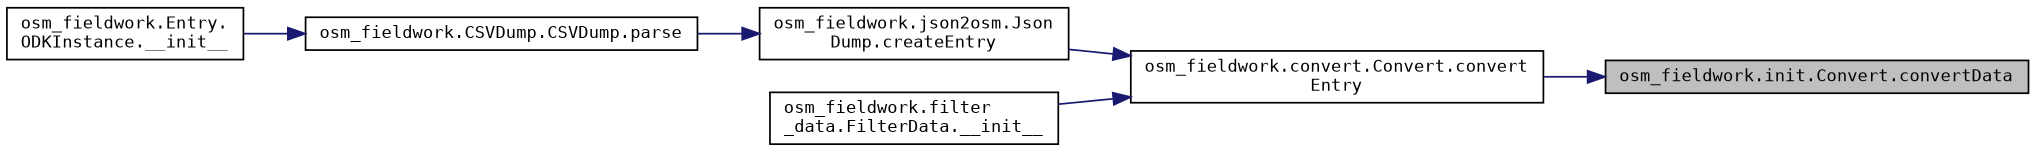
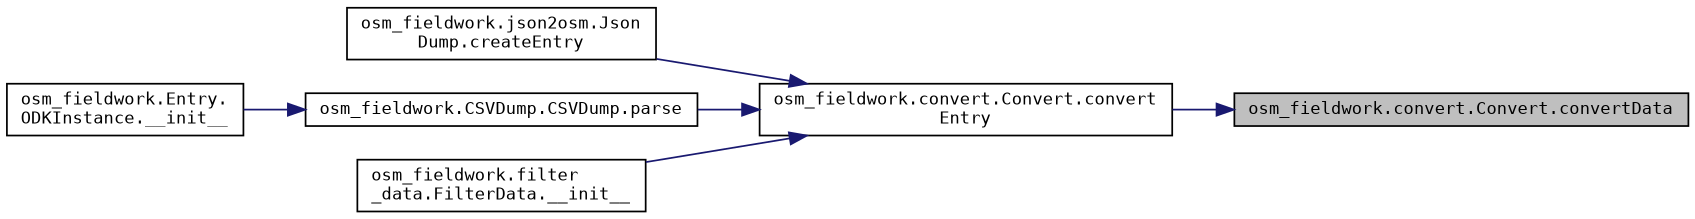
  digraph {
    fontname="DejaVu Sans Mono"
    rankdir=RL
    node [color=black fillcolor=white fontname="DejaVu Sans Mono" fontsize=10 shape=record style=filled]
    edge [color=midnightblue dir=back fontname="DejaVu Sans Mono" fontsize=10 labelfontname=Helvetica labelfontsize=10 style=solid]
-   n1 [fillcolor=grey75 fontcolor=black height=0.2 label="osm_fieldwork.init.Convert.convertData" width=0.4]
+   n1 [fillcolor=grey75 fontcolor=black height=0.2 label="osm_fieldwork.convert.Convert.convertData" width=0.4]
    n2 [height=0.2 label="osm_fieldwork.convert.Convert.convert\lEntry" width=0.4]
    n3 [height=0.2 label="osm_fieldwork.json2osm.Json\lDump.createEntry" width=0.4]
    n4 [height=0.2 label="osm_fieldwork.CSVDump.CSVDump.parse" width=0.4]
    n5 [height=0.2 label="osm_fieldwork.filter\l_data.FilterData.__init__" width=0.4]
    n6 [height=0.2 label="osm_fieldwork.Entry.\lODKInstance.__init__" width=0.4]
    n1 -> n2
    n2 -> n3
-   n3 -> n4
+   n2 -> n4
    n2 -> n5
    n4 -> n6
  }
